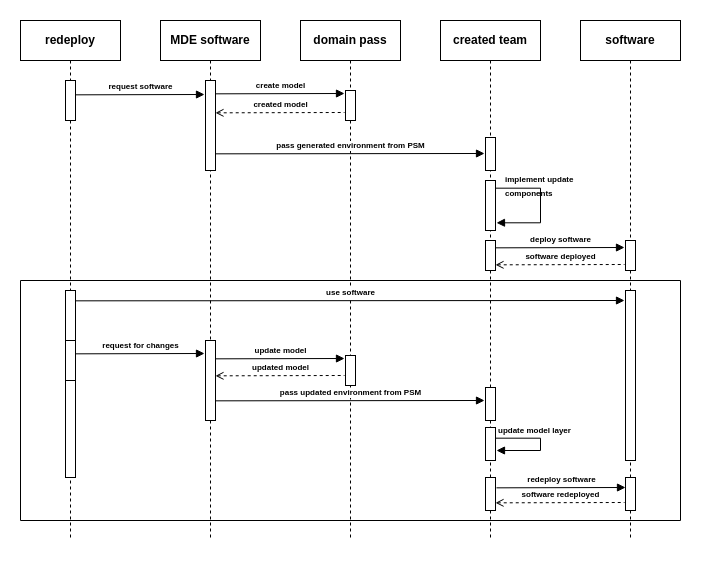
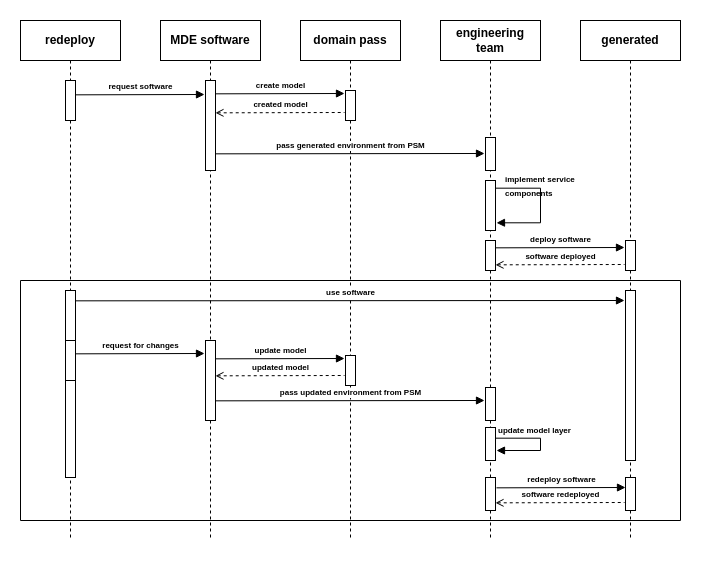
  <mxCell id="0" />
  <mxCell id="1" parent="0" />
  <mxCell id="2" value="&lt;b&gt;redeploy&lt;/b&gt;" style="shape=umlLifeline;perimeter=lifelinePerimeter;whiteSpace=wrap;html=1;container=1;collapsible=0;recursiveResize=0;outlineConnect=0;" vertex="1" parent="1"><mxGeometry x="20" y="20" width="100" height="520" as="geometry" /></mxCell>
  <mxCell id="3" value="" style="html=1;points=[];perimeter=orthogonalPerimeter;" vertex="1" parent="2"><mxGeometry x="45" y="270" width="10" height="187" as="geometry" /></mxCell>
  <mxCell id="4" value="" style="html=1;points=[];perimeter=orthogonalPerimeter;" vertex="1" parent="2"><mxGeometry x="45" y="60" width="10" height="40" as="geometry" /></mxCell>
  <mxCell id="5" value="&lt;b&gt;MDE software&lt;/b&gt;" style="shape=umlLifeline;perimeter=lifelinePerimeter;whiteSpace=wrap;html=1;container=1;collapsible=0;recursiveResize=0;outlineConnect=0;" vertex="1" parent="1"><mxGeometry x="160" y="20" width="100" height="520" as="geometry" /></mxCell>
  <mxCell id="6" value="" style="html=1;points=[];perimeter=orthogonalPerimeter;" vertex="1" parent="5"><mxGeometry x="45" y="60" width="10" height="90" as="geometry" /></mxCell>
  <mxCell id="7" value="&lt;b&gt;domain pass&lt;/b&gt;" style="shape=umlLifeline;perimeter=lifelinePerimeter;whiteSpace=wrap;html=1;container=1;collapsible=0;recursiveResize=0;outlineConnect=0;" vertex="1" parent="1"><mxGeometry x="300" y="20" width="100" height="520" as="geometry" /></mxCell>
  <mxCell id="8" value="" style="html=1;points=[];perimeter=orthogonalPerimeter;" vertex="1" parent="7"><mxGeometry x="45" y="70" width="10" height="30" as="geometry" /></mxCell>
- <mxCell id="9" value="&lt;b&gt;created team&lt;/b&gt;" style="shape=umlLifeline;perimeter=lifelinePerimeter;whiteSpace=wrap;html=1;container=1;collapsible=0;recursiveResize=0;outlineConnect=0;" vertex="1" parent="1"><mxGeometry x="440" y="20" width="100" height="520" as="geometry" /></mxCell>
- <mxCell id="10" value="&lt;b&gt;software&lt;/b&gt;" style="shape=umlLifeline;perimeter=lifelinePerimeter;whiteSpace=wrap;html=1;container=1;collapsible=0;recursiveResize=0;outlineConnect=0;" vertex="1" parent="1"><mxGeometry x="580" y="20" width="100" height="520" as="geometry" /></mxCell>
+ <mxCell id="9" value="&lt;b&gt;engineering team&lt;/b&gt;" style="shape=umlLifeline;perimeter=lifelinePerimeter;whiteSpace=wrap;html=1;container=1;collapsible=0;recursiveResize=0;outlineConnect=0;" vertex="1" parent="1"><mxGeometry x="440" y="20" width="100" height="520" as="geometry" /></mxCell>
+ <mxCell id="10" value="&lt;b&gt;generated&lt;/b&gt;" style="shape=umlLifeline;perimeter=lifelinePerimeter;whiteSpace=wrap;html=1;container=1;collapsible=0;recursiveResize=0;outlineConnect=0;" vertex="1" parent="1"><mxGeometry x="580" y="20" width="100" height="520" as="geometry" /></mxCell>
  <mxCell id="11" value="" style="html=1;points=[];perimeter=orthogonalPerimeter;" vertex="1" parent="10"><mxGeometry x="45" y="220" width="10" height="30" as="geometry" /></mxCell>
  <mxCell id="12" value="" style="html=1;points=[];perimeter=orthogonalPerimeter;" vertex="1" parent="10"><mxGeometry x="45" y="270" width="10" height="170" as="geometry" /></mxCell>
  <mxCell id="13" value="&lt;b&gt;create model&lt;/b&gt;" style="html=1;verticalAlign=bottom;endArrow=block;rounded=0;exitX=0.897;exitY=0.058;exitDx=0;exitDy=0;exitPerimeter=0;fontSize=8;" edge="1" parent="1"><mxGeometry width="80" relative="1" as="geometry"><mxPoint x="214.97" y="93.34" as="sourcePoint" /><mxPoint x="344" y="93" as="targetPoint" /></mxGeometry></mxCell>
  <mxCell id="14" value="&lt;b&gt;created model&lt;/b&gt;" style="html=1;verticalAlign=bottom;endArrow=none;dashed=1;rounded=0;startArrow=open;startFill=0;endFill=0;fontSize=8;" edge="1" parent="1"><mxGeometry relative="1" as="geometry"><mxPoint x="214.97" y="112.34" as="sourcePoint" /><mxPoint x="344" y="112" as="targetPoint" /></mxGeometry></mxCell>
  <mxCell id="15" value="&lt;b&gt;pass generated environment from PSM&lt;/b&gt;" style="html=1;verticalAlign=bottom;endArrow=block;rounded=0;exitX=0.897;exitY=0.058;exitDx=0;exitDy=0;exitPerimeter=0;fontSize=8;" edge="1" parent="1"><mxGeometry width="80" relative="1" as="geometry"><mxPoint x="214.97" y="153.34" as="sourcePoint" /><mxPoint x="484" y="153" as="targetPoint" /></mxGeometry></mxCell>
  <mxCell id="16" value="" style="html=1;points=[];perimeter=orthogonalPerimeter;" vertex="1" parent="1"><mxGeometry x="485" y="137" width="10" height="33" as="geometry" /></mxCell>
  <mxCell id="17" value="" style="html=1;points=[];perimeter=orthogonalPerimeter;" vertex="1" parent="1"><mxGeometry x="485" y="180" width="10" height="50" as="geometry" /></mxCell>
  <mxCell id="18" value="" style="html=1;verticalAlign=bottom;endArrow=block;rounded=0;exitX=0.897;exitY=0.058;exitDx=0;exitDy=0;exitPerimeter=0;edgeStyle=orthogonalEdgeStyle;" edge="1" parent="1"><mxGeometry width="80" relative="1" as="geometry"><mxPoint x="494.97" y="187.68" as="sourcePoint" /><mxPoint x="496" y="222.34" as="targetPoint" /><Array as="points"><mxPoint x="540" y="187.34" /><mxPoint x="540" y="222.34" /><mxPoint x="500" y="222.34" /></Array></mxGeometry></mxCell>
- <mxCell id="19" value="&lt;b style=&quot;font-size: 8px;&quot;&gt;implement update&lt;br&gt;components&lt;/b&gt;" style="text;html=1;align=left;verticalAlign=middle;resizable=0;points=[];autosize=1;strokeColor=none;fillColor=none;fontSize=11;" vertex="1" parent="1"><mxGeometry x="503" y="165" width="90" height="40" as="geometry" /></mxCell>
+ <mxCell id="19" value="&lt;b style=&quot;font-size: 8px;&quot;&gt;implement service&lt;br&gt;components&lt;/b&gt;" style="text;html=1;align=left;verticalAlign=middle;resizable=0;points=[];autosize=1;strokeColor=none;fillColor=none;fontSize=11;" vertex="1" parent="1"><mxGeometry x="503" y="165" width="90" height="40" as="geometry" /></mxCell>
  <mxCell id="20" value="" style="html=1;points=[];perimeter=orthogonalPerimeter;" vertex="1" parent="1"><mxGeometry x="485" y="240" width="10" height="30" as="geometry" /></mxCell>
  <mxCell id="21" value="&lt;b&gt;deploy software&lt;/b&gt;" style="html=1;verticalAlign=bottom;endArrow=block;rounded=0;exitX=0.897;exitY=0.058;exitDx=0;exitDy=0;exitPerimeter=0;fontSize=8;" edge="1" parent="1"><mxGeometry width="80" relative="1" as="geometry"><mxPoint x="494.97" y="247.34" as="sourcePoint" /><mxPoint x="624" y="247" as="targetPoint" /></mxGeometry></mxCell>
  <mxCell id="22" value="&lt;b&gt;software deployed&lt;/b&gt;" style="html=1;verticalAlign=bottom;endArrow=none;dashed=1;rounded=0;startArrow=open;startFill=0;endFill=0;fontSize=8;" edge="1" parent="1"><mxGeometry relative="1" as="geometry"><mxPoint x="495" y="264.34" as="sourcePoint" /><mxPoint x="624.03" y="264" as="targetPoint" /></mxGeometry></mxCell>
  <mxCell id="23" value="&lt;b&gt;use software&lt;/b&gt;" style="html=1;verticalAlign=bottom;endArrow=block;rounded=0;exitX=0.897;exitY=0.058;exitDx=0;exitDy=0;exitPerimeter=0;fontSize=8;" edge="1" parent="1"><mxGeometry width="80" relative="1" as="geometry"><mxPoint x="75" y="300.34" as="sourcePoint" /><mxPoint x="624" y="300" as="targetPoint" /></mxGeometry></mxCell>
  <mxCell id="24" value="&lt;b&gt;request for changes&lt;/b&gt;" style="html=1;verticalAlign=bottom;endArrow=block;rounded=0;exitX=0.897;exitY=0.058;exitDx=0;exitDy=0;exitPerimeter=0;fontSize=8;" edge="1" parent="1"><mxGeometry width="80" relative="1" as="geometry"><mxPoint x="74.97" y="353.34" as="sourcePoint" /><mxPoint x="204" y="353" as="targetPoint" /></mxGeometry></mxCell>
  <mxCell id="25" value="" style="html=1;points=[];perimeter=orthogonalPerimeter;" vertex="1" parent="1"><mxGeometry x="205" y="340" width="10" height="80" as="geometry" /></mxCell>
  <mxCell id="26" value="" style="html=1;points=[];perimeter=orthogonalPerimeter;" vertex="1" parent="1"><mxGeometry x="345" y="355" width="10" height="30" as="geometry" /></mxCell>
  <mxCell id="27" value="&lt;b&gt;update model&lt;/b&gt;" style="html=1;verticalAlign=bottom;endArrow=block;rounded=0;exitX=0.897;exitY=0.058;exitDx=0;exitDy=0;exitPerimeter=0;fontSize=8;" edge="1" parent="1"><mxGeometry width="80" relative="1" as="geometry"><mxPoint x="214.97" y="358.34" as="sourcePoint" /><mxPoint x="344" y="358" as="targetPoint" /></mxGeometry></mxCell>
  <mxCell id="28" value="&lt;b&gt;updated model&lt;/b&gt;" style="html=1;verticalAlign=bottom;endArrow=none;dashed=1;rounded=0;startArrow=open;startFill=0;endFill=0;fontSize=8;" edge="1" parent="1"><mxGeometry relative="1" as="geometry"><mxPoint x="214.97" y="375.34" as="sourcePoint" /><mxPoint x="344" y="375" as="targetPoint" /></mxGeometry></mxCell>
  <mxCell id="29" value="&lt;b&gt;pass updated environment from PSM&lt;/b&gt;" style="html=1;verticalAlign=bottom;endArrow=block;rounded=0;exitX=0.897;exitY=0.058;exitDx=0;exitDy=0;exitPerimeter=0;fontSize=8;" edge="1" parent="1"><mxGeometry width="80" relative="1" as="geometry"><mxPoint x="214.97" y="400.34" as="sourcePoint" /><mxPoint x="484" y="400" as="targetPoint" /></mxGeometry></mxCell>
  <mxCell id="30" value="" style="html=1;points=[];perimeter=orthogonalPerimeter;" vertex="1" parent="1"><mxGeometry x="485" y="387" width="10" height="33" as="geometry" /></mxCell>
  <mxCell id="31" value="" style="html=1;points=[];perimeter=orthogonalPerimeter;" vertex="1" parent="1"><mxGeometry x="485" y="427" width="10" height="33" as="geometry" /></mxCell>
  <mxCell id="32" value="" style="html=1;verticalAlign=bottom;endArrow=block;rounded=0;exitX=0.897;exitY=0.058;exitDx=0;exitDy=0;exitPerimeter=0;edgeStyle=orthogonalEdgeStyle;" edge="1" parent="1"><mxGeometry width="80" relative="1" as="geometry"><mxPoint x="494.97" y="437.68" as="sourcePoint" /><mxPoint x="496" y="450" as="targetPoint" /><Array as="points"><mxPoint x="540" y="438" /><mxPoint x="540" y="450" /></Array></mxGeometry></mxCell>
  <mxCell id="33" value="&lt;span style=&quot;font-size: 8px;&quot;&gt;&lt;b&gt;update model layer&lt;/b&gt;&lt;/span&gt;" style="text;html=1;align=left;verticalAlign=middle;resizable=0;points=[];autosize=1;strokeColor=none;fillColor=none;fontSize=11;" vertex="1" parent="1"><mxGeometry x="496" y="414" width="100" height="30" as="geometry" /></mxCell>
  <mxCell id="34" value="" style="html=1;points=[];perimeter=orthogonalPerimeter;" vertex="1" parent="1"><mxGeometry x="485" y="477" width="10" height="33" as="geometry" /></mxCell>
  <mxCell id="35" value="" style="html=1;points=[];perimeter=orthogonalPerimeter;" vertex="1" parent="1"><mxGeometry x="625" y="477" width="10" height="33" as="geometry" /></mxCell>
  <mxCell id="36" value="&lt;b&gt;redeploy software&lt;/b&gt;" style="html=1;verticalAlign=bottom;endArrow=block;rounded=0;exitX=0.897;exitY=0.058;exitDx=0;exitDy=0;exitPerimeter=0;fontSize=8;" edge="1" parent="1"><mxGeometry width="80" relative="1" as="geometry"><mxPoint x="495.97" y="487.34" as="sourcePoint" /><mxPoint x="625" y="487" as="targetPoint" /></mxGeometry></mxCell>
  <mxCell id="37" value="&lt;b&gt;software redeployed&lt;/b&gt;" style="html=1;verticalAlign=bottom;endArrow=none;dashed=1;rounded=0;startArrow=open;startFill=0;endFill=0;fontSize=8;" edge="1" parent="1"><mxGeometry relative="1" as="geometry"><mxPoint x="495" y="502.34" as="sourcePoint" /><mxPoint x="624.03" y="502" as="targetPoint" /></mxGeometry></mxCell>
  <mxCell id="38" value="" style="verticalLabelPosition=bottom;verticalAlign=top;html=1;shape=mxgraph.basic.rect;fillColor2=none;strokeWidth=1;size=20;indent=5;fontSize=8;fillColor=none;" vertex="1" parent="1"><mxGeometry x="20" y="280" width="660" height="240" as="geometry" /></mxCell>
  <mxCell id="39" value="" style="html=1;points=[];perimeter=orthogonalPerimeter;" vertex="1" parent="1"><mxGeometry x="65" y="340" width="10" height="40" as="geometry" /></mxCell>
  <mxCell id="40" value="&lt;b&gt;request software&lt;/b&gt;" style="html=1;verticalAlign=bottom;endArrow=block;rounded=0;exitX=0.897;exitY=0.058;exitDx=0;exitDy=0;exitPerimeter=0;fontSize=8;" edge="1" parent="1"><mxGeometry width="80" relative="1" as="geometry"><mxPoint x="74.97" y="94.34" as="sourcePoint" /><mxPoint x="204" y="94" as="targetPoint" /></mxGeometry></mxCell>
